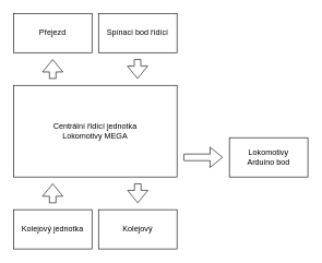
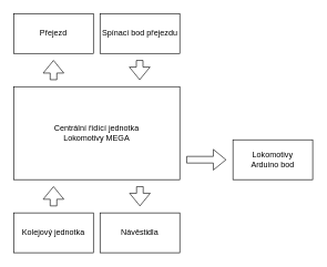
  <mxCell id="0" />
  <mxCell id="1" parent="0" />
  <mxCell id="2" value="" style="rounded=0;whiteSpace=wrap;html=1;" vertex="1" parent="1"><mxGeometry x="20" y="130" width="250" height="140" as="geometry" /></mxCell>
  <mxCell id="3" value="Centrální řídící jednotka&lt;br&gt;Lokomotivy MEGA" style="text;html=1;strokeColor=none;fillColor=none;align=center;verticalAlign=middle;whiteSpace=wrap;rounded=0;" vertex="1" parent="1"><mxGeometry x="20" y="130" width="250" height="140" as="geometry" /></mxCell>
  <mxCell id="4" value="" style="rounded=0;whiteSpace=wrap;html=1;" vertex="1" parent="1"><mxGeometry x="350" y="210" width="120" height="60" as="geometry" /></mxCell>
  <mxCell id="5" value="" style="shape=flexArrow;endArrow=classic;html=1;" edge="1" parent="1"><mxGeometry width="50" height="50" relative="1" as="geometry"><mxPoint x="280" y="240" as="sourcePoint" /><mxPoint x="340" y="240" as="targetPoint" /></mxGeometry></mxCell>
  <mxCell id="6" value="Lokomotivy&lt;br&gt;Arduino bod" style="text;html=1;strokeColor=none;fillColor=none;align=center;verticalAlign=middle;whiteSpace=wrap;rounded=0;" vertex="1" parent="1"><mxGeometry x="350" y="210" width="120" height="60" as="geometry" /></mxCell>
  <mxCell id="7" value="" style="shape=flexArrow;endArrow=classic;html=1;" edge="1" parent="1"><mxGeometry width="50" height="50" relative="1" as="geometry"><mxPoint x="210" y="280" as="sourcePoint" /><mxPoint x="210" y="310" as="targetPoint" /></mxGeometry></mxCell>
  <mxCell id="8" value="" style="rounded=0;whiteSpace=wrap;html=1;" vertex="1" parent="1"><mxGeometry x="20" y="320" width="120" height="60" as="geometry" /></mxCell>
  <mxCell id="9" value="" style="rounded=0;whiteSpace=wrap;html=1;" vertex="1" parent="1"><mxGeometry x="150" y="320" width="120" height="60" as="geometry" /></mxCell>
  <mxCell id="10" value="" style="shape=flexArrow;endArrow=classic;html=1;" edge="1" parent="1"><mxGeometry width="50" height="50" relative="1" as="geometry"><mxPoint x="80" y="310" as="sourcePoint" /><mxPoint x="80" y="280" as="targetPoint" /></mxGeometry></mxCell>
- <mxCell id="11" value="Kolejový" style="text;html=1;strokeColor=none;fillColor=none;align=center;verticalAlign=middle;whiteSpace=wrap;rounded=0;" vertex="1" parent="1"><mxGeometry x="150" y="320" width="120" height="60" as="geometry" /></mxCell>
+ <mxCell id="11" value="Návěstidla" style="text;html=1;strokeColor=none;fillColor=none;align=center;verticalAlign=middle;whiteSpace=wrap;rounded=0;" vertex="1" parent="1"><mxGeometry x="150" y="320" width="120" height="60" as="geometry" /></mxCell>
  <mxCell id="12" value="Kolejový jednotka" style="text;html=1;strokeColor=none;fillColor=none;align=center;verticalAlign=middle;whiteSpace=wrap;rounded=0;" vertex="1" parent="1"><mxGeometry x="20" y="320" width="120" height="60" as="geometry" /></mxCell>
  <mxCell id="13" value="" style="shape=flexArrow;endArrow=classic;html=1;" edge="1" parent="1"><mxGeometry width="50" height="50" relative="1" as="geometry"><mxPoint x="209.66" y="90" as="sourcePoint" /><mxPoint x="209.66" y="120" as="targetPoint" /></mxGeometry></mxCell>
  <mxCell id="14" value="" style="rounded=0;whiteSpace=wrap;html=1;" vertex="1" parent="1"><mxGeometry x="20" y="20" width="120" height="60" as="geometry" /></mxCell>
  <mxCell id="15" value="" style="rounded=0;whiteSpace=wrap;html=1;" vertex="1" parent="1"><mxGeometry x="150" y="20" width="120" height="60" as="geometry" /></mxCell>
  <mxCell id="16" value="" style="shape=flexArrow;endArrow=classic;html=1;" edge="1" parent="1"><mxGeometry width="50" height="50" relative="1" as="geometry"><mxPoint x="80" y="120" as="sourcePoint" /><mxPoint x="80" y="90" as="targetPoint" /></mxGeometry></mxCell>
- <mxCell id="17" value="Spínací bod řídící" style="text;html=1;strokeColor=none;fillColor=none;align=center;verticalAlign=middle;whiteSpace=wrap;rounded=0;" vertex="1" parent="1"><mxGeometry x="150" y="20" width="120" height="60" as="geometry" /></mxCell>
+ <mxCell id="17" value="Spínací bod přejezdu" style="text;html=1;strokeColor=none;fillColor=none;align=center;verticalAlign=middle;whiteSpace=wrap;rounded=0;" vertex="1" parent="1"><mxGeometry x="150" y="20" width="120" height="60" as="geometry" /></mxCell>
  <mxCell id="18" value="Přejezd" style="text;html=1;strokeColor=none;fillColor=none;align=center;verticalAlign=middle;whiteSpace=wrap;rounded=0;" vertex="1" parent="1"><mxGeometry x="20" y="20" width="120" height="60" as="geometry" /></mxCell>
